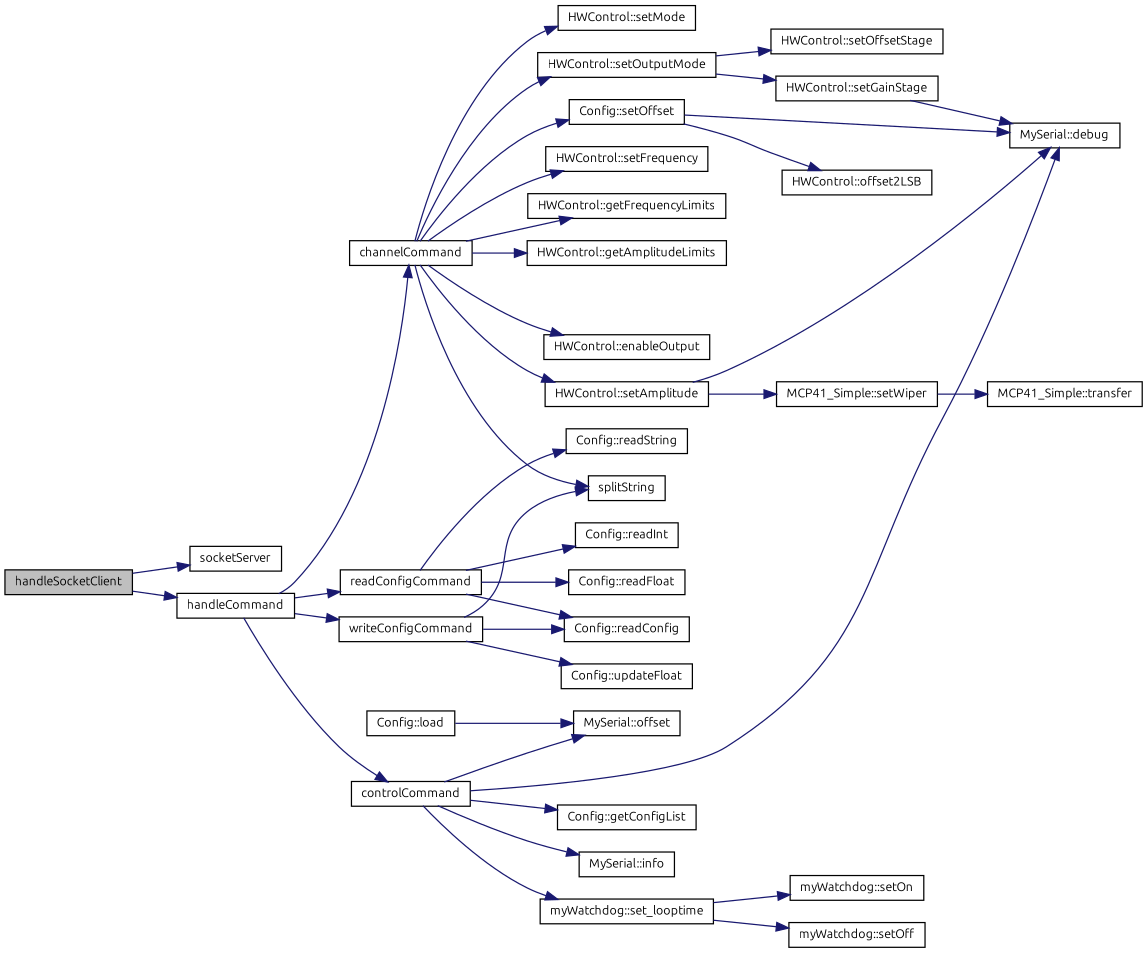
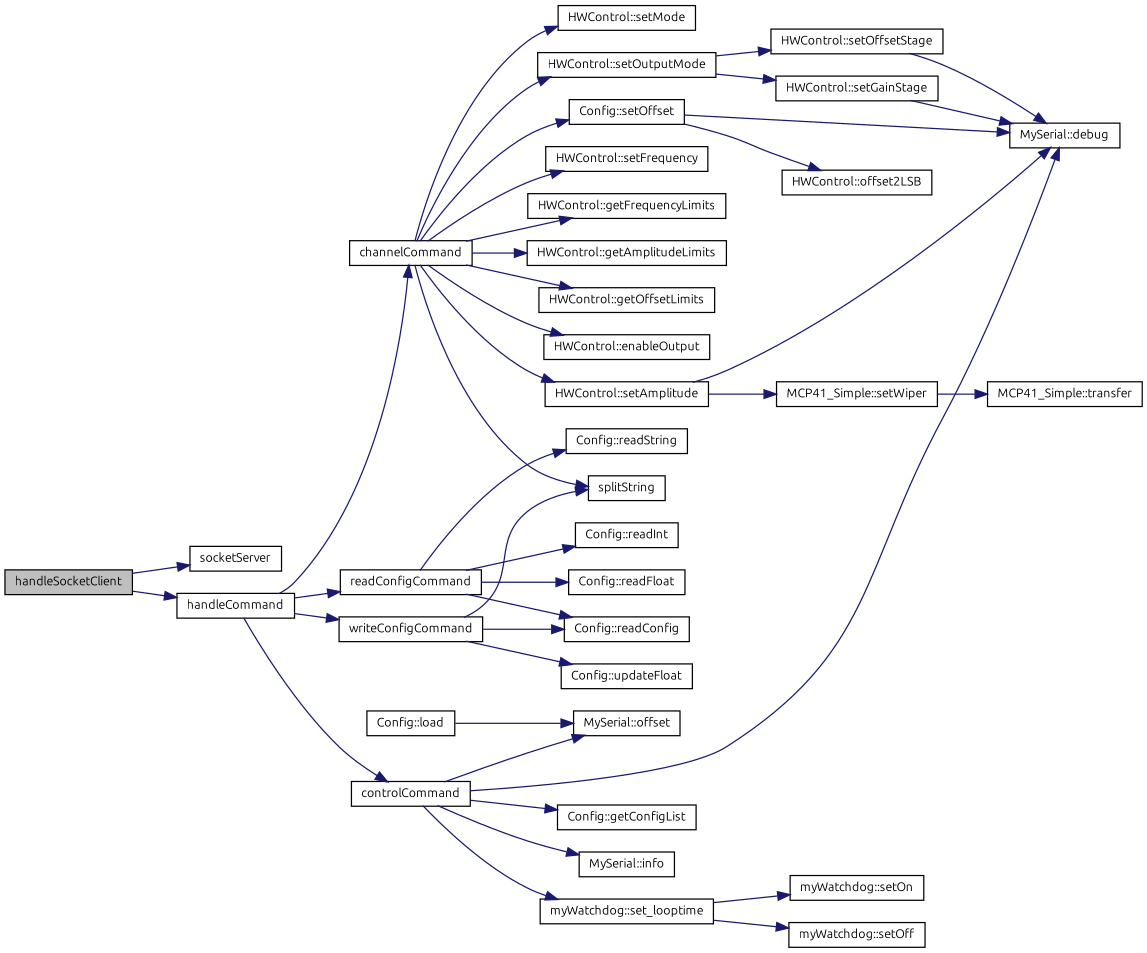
  digraph {
    fontname=Ubuntu
    rankdir=LR
    node [color=black fillcolor=white fontname=Ubuntu fontsize=10 shape=record style=filled]
    edge [color=midnightblue fontname=Ubuntu fontsize=10 labelfontname=Helvetica labelfontsize=10 style=solid]
    n1 [fillcolor=grey75 fontcolor=black height=0.2 label=handleSocketClient width=0.4]
    n2 [height=0.2 label=socketServer width=0.4]
    n3 [height=0.2 label=handleCommand width=0.4]
    n4 [height=0.2 label=readConfigCommand width=0.4]
    n5 [height=0.2 label=writeConfigCommand width=0.4]
    n6 [height=0.2 label=controlCommand width=0.4]
    n7 [height=0.2 label=channelCommand width=0.4]
    n8 [height=0.2 label="Config::readConfig" width=0.4]
    n9 [height=0.2 label="Config::readFloat" width=0.4]
    n10 [height=0.2 label="Config::readString" width=0.4]
    n11 [height=0.2 label="Config::readInt" width=0.4]
    n12 [height=0.2 label=splitString width=0.4]
    n13 [height=0.2 label="Config::updateFloat" width=0.4]
    n14 [height=0.2 label="MySerial::offset" width=0.4]
    n15 [height=0.2 label="myWatchdog::set_looptime" width=0.4]
    n16 [height=0.2 label="Config::getConfigList" width=0.4]
    n17 [height=0.2 label="MySerial::debug" width=0.4]
    n18 [height=0.2 label="MySerial::info" width=0.4]
    n19 [height=0.2 label="HWControl::setAmplitude" width=0.4]
    n20 [height=0.2 label="Config::setOffset" width=0.4]
    n21 [height=0.2 label="HWControl::setFrequency" width=0.4]
    n22 [height=0.2 label="HWControl::getFrequencyLimits" width=0.4]
    n23 [height=0.2 label="HWControl::getAmplitudeLimits" width=0.4]
+   n24 [height=0.2 label="HWControl::getOffsetLimits" width=0.4]
    n25 [height=0.2 label="HWControl::enableOutput" width=0.4]
    n26 [height=0.2 label="HWControl::setMode" width=0.4]
    n27 [height=0.2 label="HWControl::setOutputMode" width=0.4]
    n28 [height=0.2 label="Config::load" width=0.4]
    n29 [height=0.2 label="myWatchdog::setOn" width=0.4]
    n30 [height=0.2 label="myWatchdog::setOff" width=0.4]
    n31 [height=0.2 label="MCP41_Simple::setWiper" width=0.4]
    n32 [height=0.2 label="HWControl::offset2LSB" width=0.4]
    n33 [height=0.2 label="HWControl::setOffsetStage" width=0.4]
    n34 [height=0.2 label="HWControl::setGainStage" width=0.4]
    n35 [height=0.2 label="MCP41_Simple::transfer" width=0.4]
    n1 -> n2
    n1 -> n3
    n3 -> n4
    n3 -> n5
    n3 -> n6
    n3 -> n7
    n4 -> n8
    n4 -> n9
    n4 -> n10
    n4 -> n11
    n5 -> n8
    n5 -> n12
    n5 -> n13
    n6 -> n14
    n6 -> n15
    n6 -> n16
    n6 -> n17
    n6 -> n18
    n7 -> n12
    n7 -> n19
    n7 -> n20
    n7 -> n21
    n7 -> n22
    n7 -> n23
+   n7 -> n24
    n7 -> n25
    n7 -> n26
    n7 -> n27
    n15 -> n29
    n15 -> n30
    n19 -> n17
    n19 -> n31
    n20 -> n17
    n20 -> n32
    n27 -> n33
    n27 -> n34
    n28 -> n14
    n31 -> n35
+   n33 -> n17
    n34 -> n17
  }
